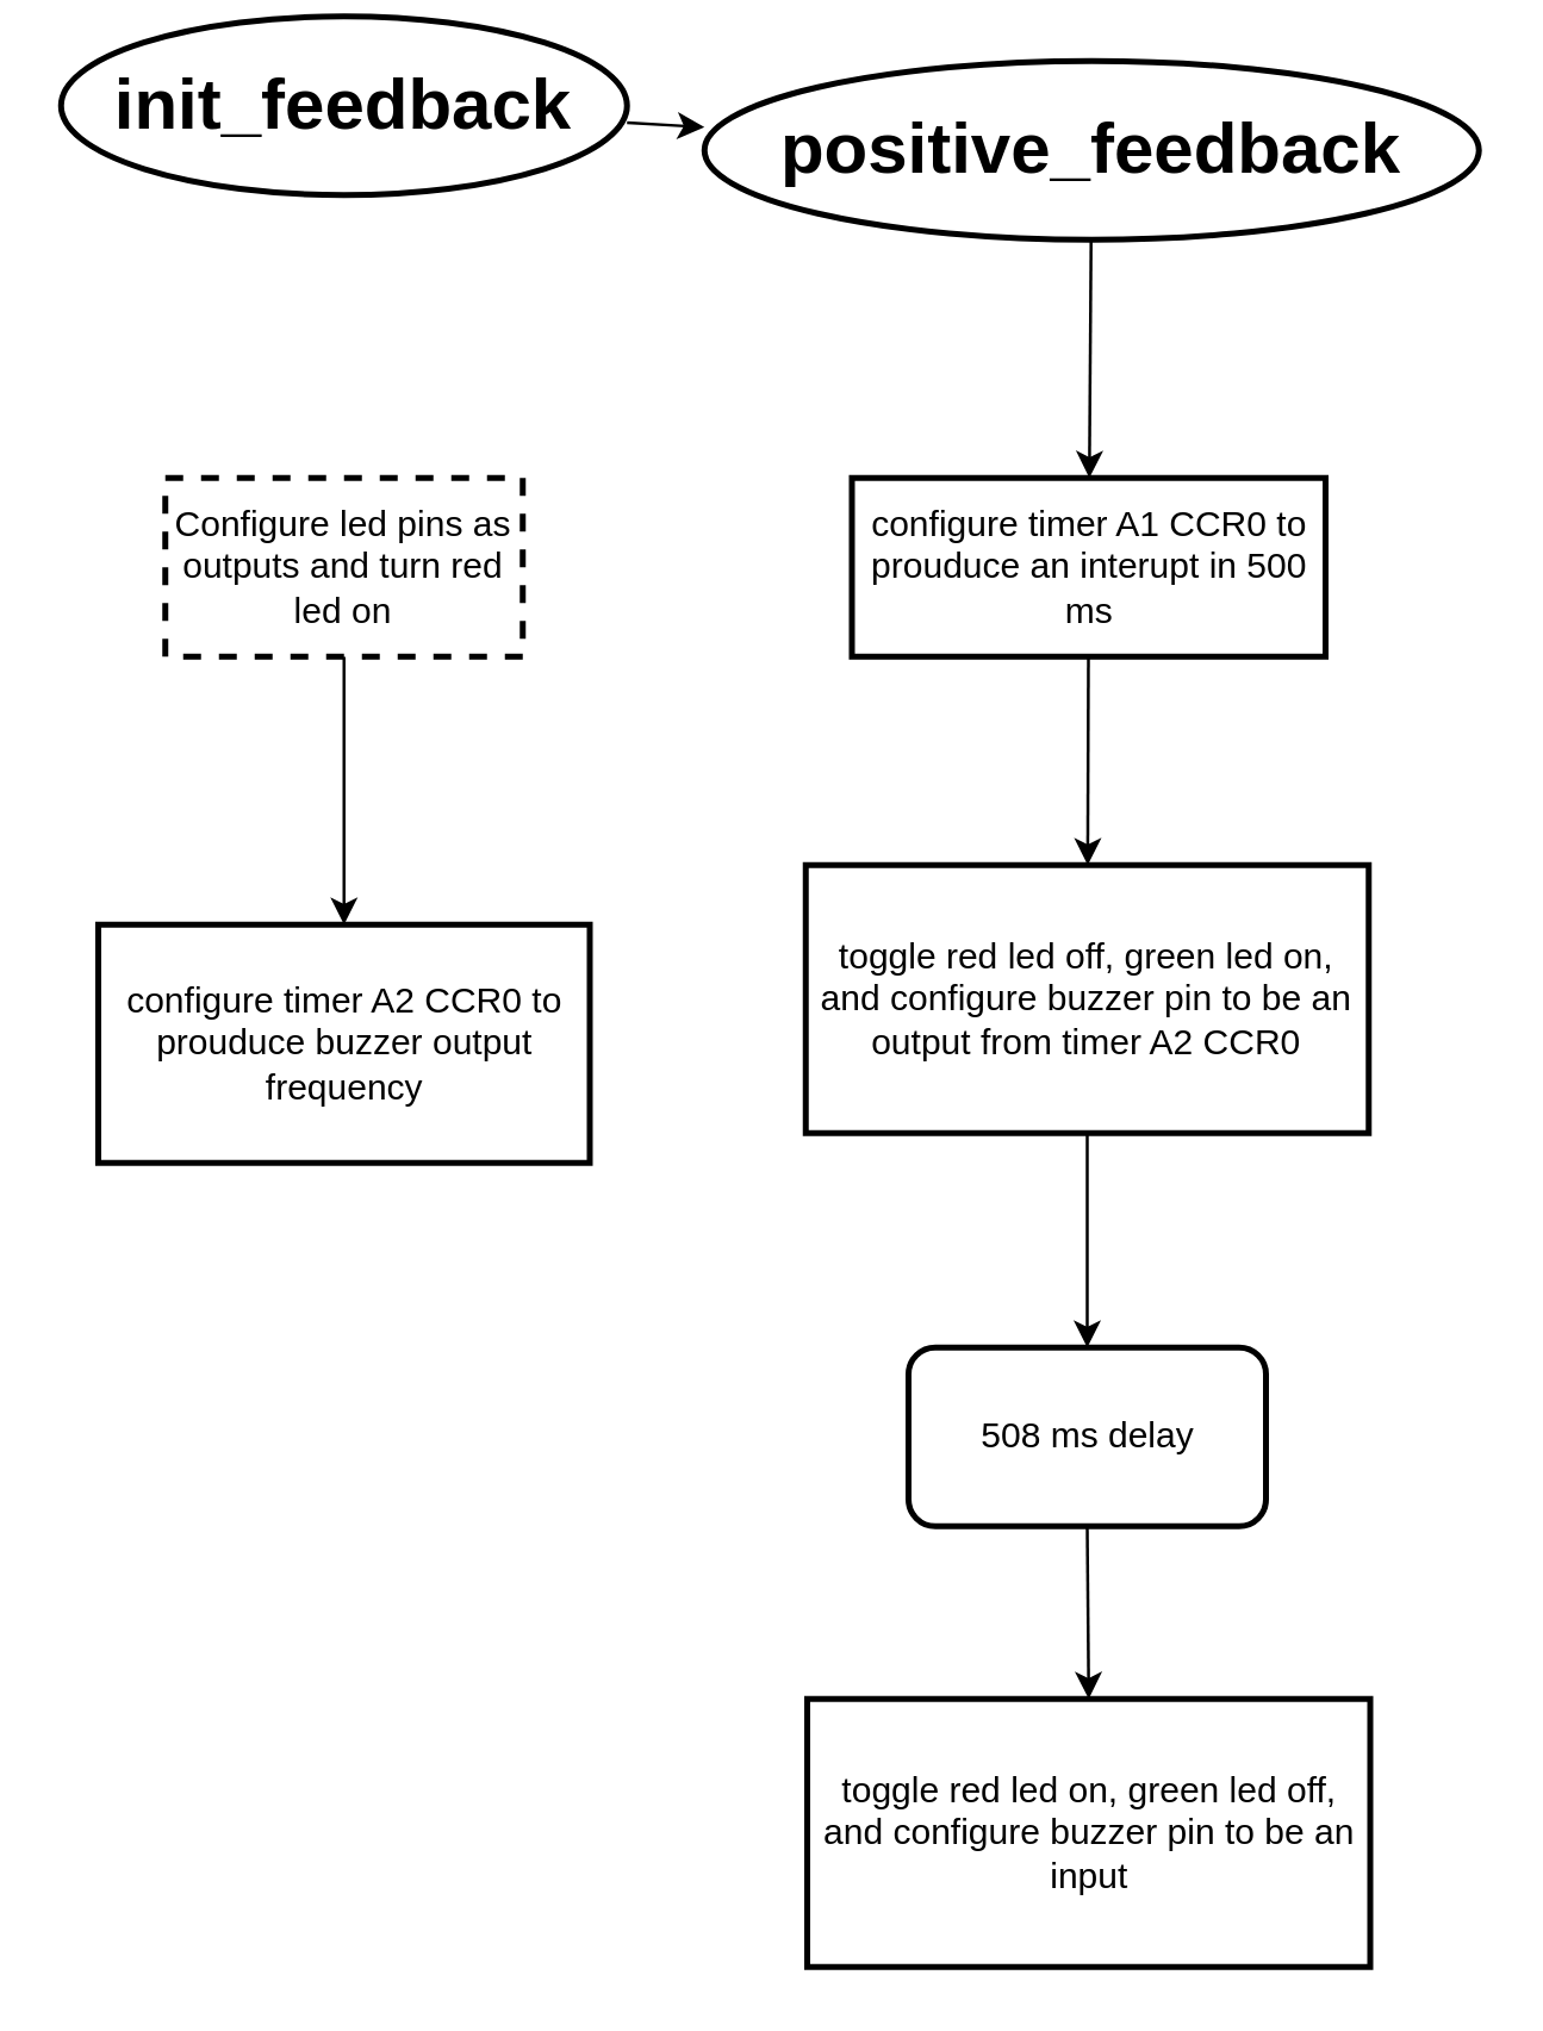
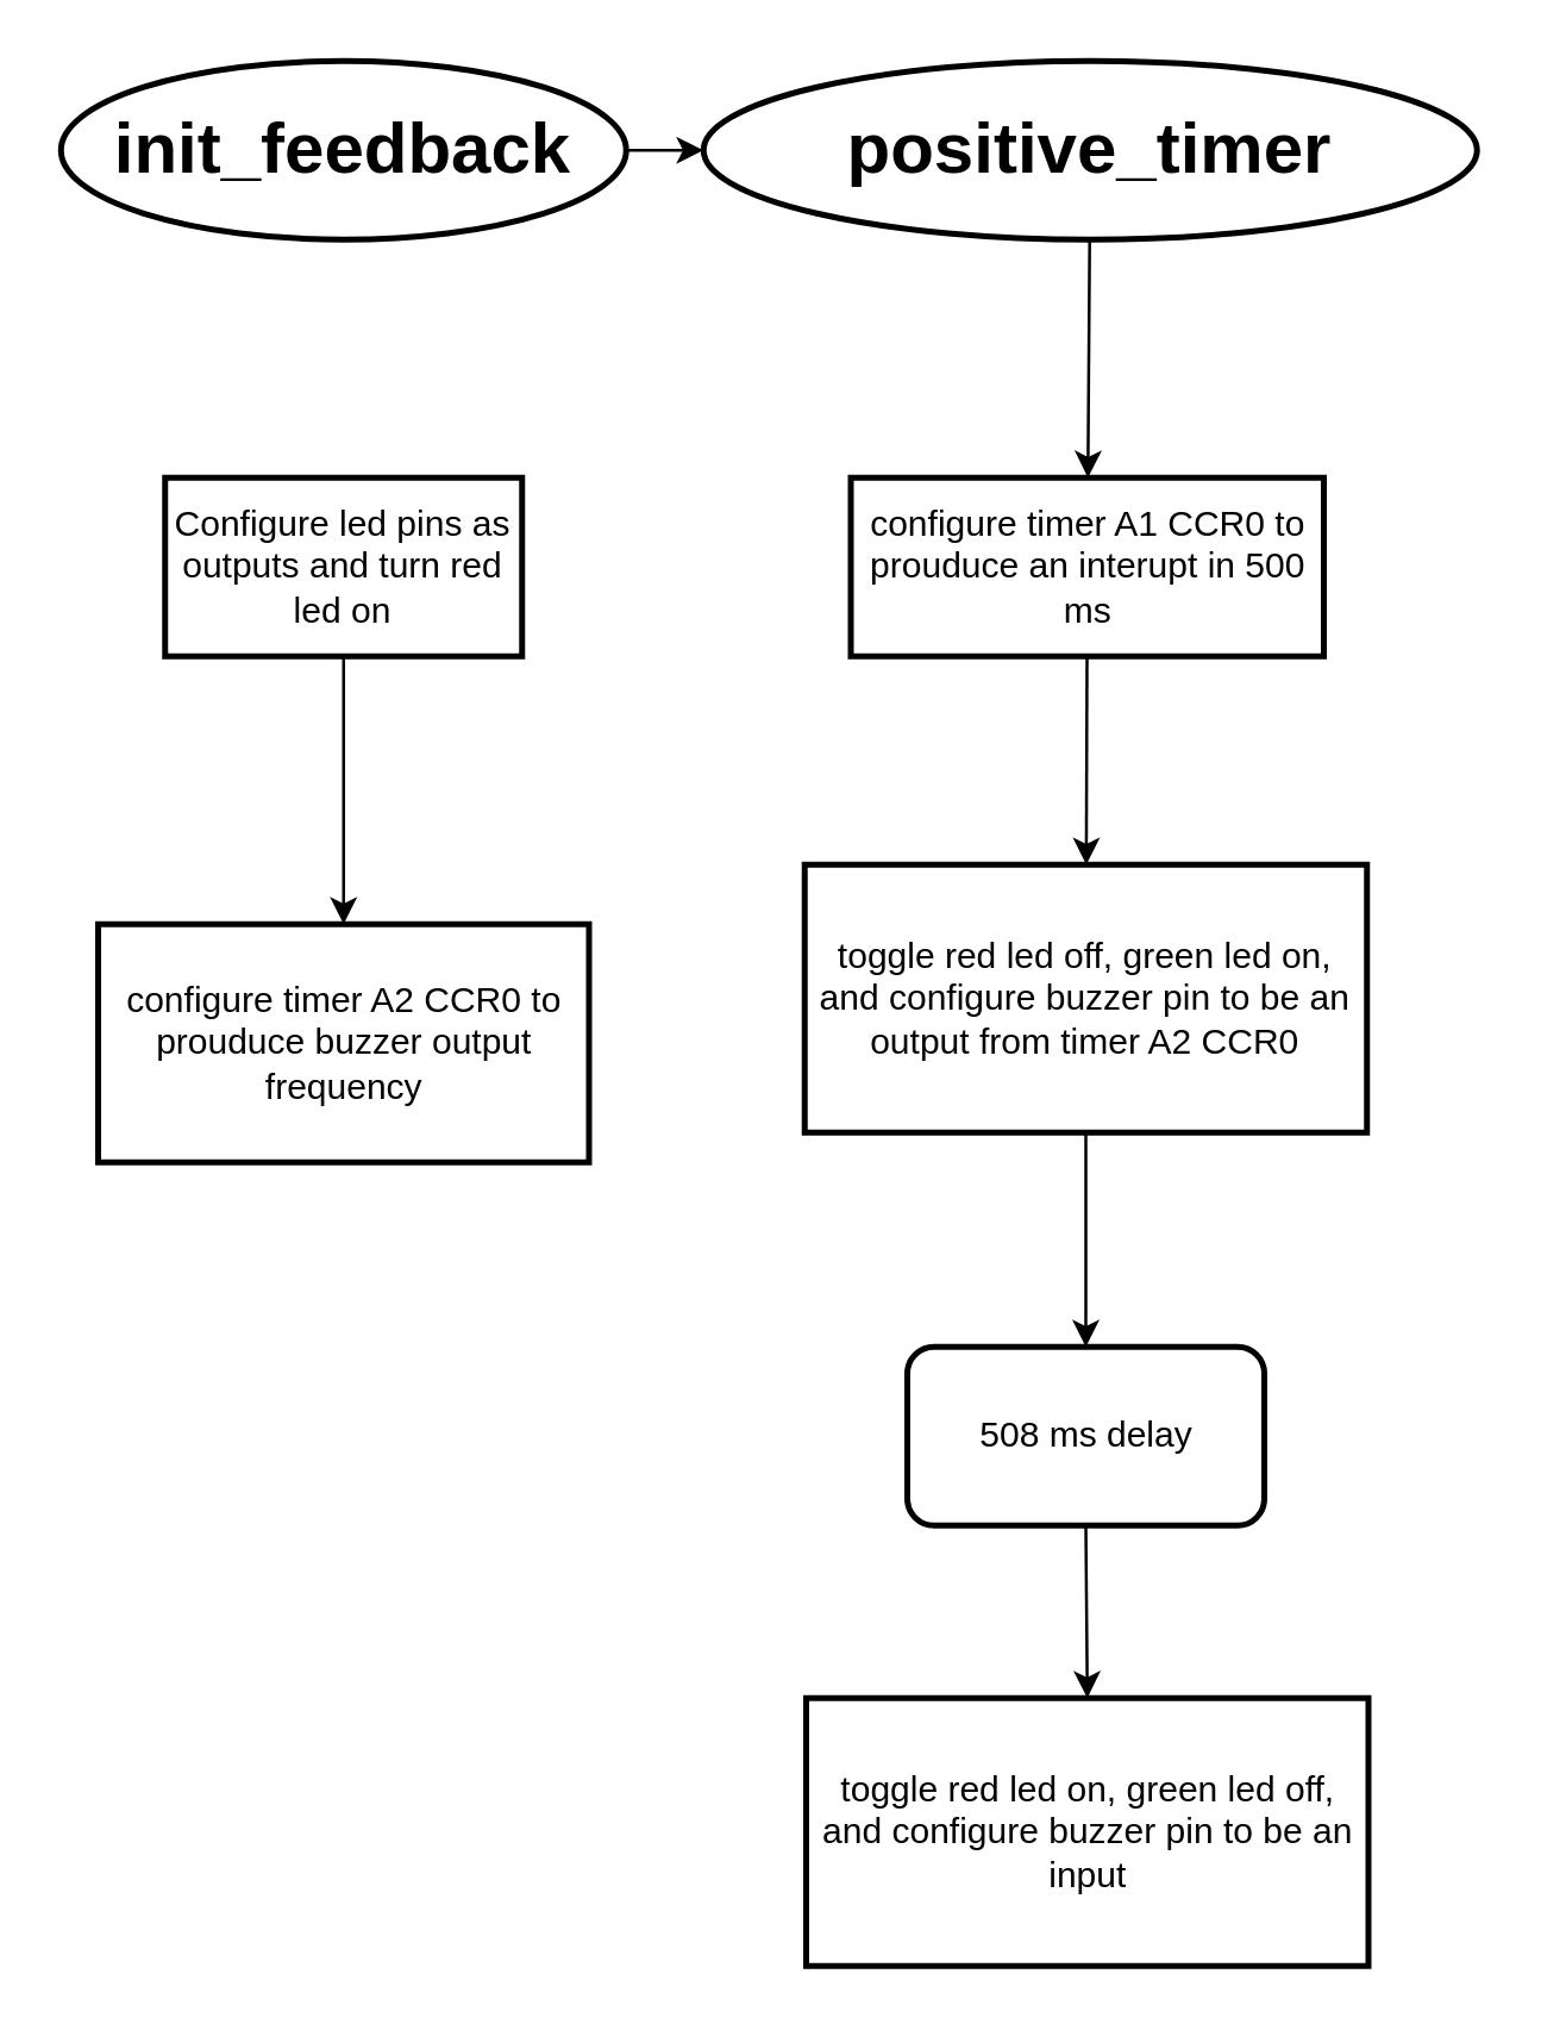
  <mxCell id="0" />
  <mxCell id="1" parent="0" />
  <mxCell id="2" value="" style="edgeStyle=none;html=1;" parent="1" source="3" target="6" edge="1"><mxGeometry relative="1" as="geometry" /></mxCell>
- <mxCell id="3" value="&lt;h1&gt;init_feedback&lt;/h1&gt;" style="strokeWidth=2;html=1;shape=mxgraph.flowchart.start_1;whiteSpace=wrap;" parent="1" vertex="1"><mxGeometry x="20" y="5" width="190" height="60" as="geometry" /></mxCell>
+ <mxCell id="3" value="&lt;h1&gt;init_feedback&lt;/h1&gt;" style="strokeWidth=2;html=1;shape=mxgraph.flowchart.start_1;whiteSpace=wrap;" parent="1" vertex="1"><mxGeometry x="20" y="20" width="190" height="60" as="geometry" /></mxCell>
  <mxCell id="4" value="configure timer A2 CCR0 to prouduce buzzer output frequency" style="rounded=1;whiteSpace=wrap;html=1;arcSize=0;strokeWidth=2;" parent="1" vertex="1"><mxGeometry x="32.5" y="310" width="165" height="80" as="geometry" /></mxCell>
  <mxCell id="5" value="" style="edgeStyle=none;html=1;" parent="1" source="6" target="10" edge="1"><mxGeometry relative="1" as="geometry" /></mxCell>
- <mxCell id="6" value="&lt;h1&gt;positive_feedback&lt;/h1&gt;" style="strokeWidth=2;html=1;shape=mxgraph.flowchart.start_1;whiteSpace=wrap;" parent="1" vertex="1"><mxGeometry x="236" y="20" width="260" height="60" as="geometry" /></mxCell>
+ <mxCell id="6" value="&lt;h1&gt;positive_timer&lt;/h1&gt;" style="strokeWidth=2;html=1;shape=mxgraph.flowchart.start_1;whiteSpace=wrap;" parent="1" vertex="1"><mxGeometry x="236" y="20" width="260" height="60" as="geometry" /></mxCell>
  <mxCell id="7" style="edgeStyle=none;html=1;exitX=0.5;exitY=1;exitDx=0;exitDy=0;entryX=0.5;entryY=0;entryDx=0;entryDy=0;" parent="1" source="8" target="4" edge="1"><mxGeometry relative="1" as="geometry"><mxPoint x="115" y="300" as="targetPoint" /></mxGeometry></mxCell>
- <mxCell id="8" value="Configure led pins as outputs and turn red led on" style="whiteSpace=wrap;html=1;strokeWidth=2;dashed=1;" parent="1" vertex="1"><mxGeometry x="55" y="160" width="120" height="60" as="geometry" /></mxCell>
+ <mxCell id="8" value="Configure led pins as outputs and turn red led on" style="whiteSpace=wrap;html=1;strokeWidth=2;" parent="1" vertex="1"><mxGeometry x="55" y="160" width="120" height="60" as="geometry" /></mxCell>
  <mxCell id="9" value="" style="edgeStyle=none;html=1;" parent="1" source="10" target="12" edge="1"><mxGeometry relative="1" as="geometry" /></mxCell>
  <mxCell id="10" value="configure timer A1 CCR0 to prouduce an interupt in 500 ms" style="whiteSpace=wrap;html=1;strokeWidth=2;" parent="1" vertex="1"><mxGeometry x="285.5" y="160" width="159" height="60" as="geometry" /></mxCell>
  <mxCell id="11" value="" style="edgeStyle=none;html=1;" parent="1" source="12" target="14" edge="1"><mxGeometry relative="1" as="geometry" /></mxCell>
  <mxCell id="12" value="toggle red led off, green led on, and configure buzzer pin to be an output from timer A2 CCR0" style="whiteSpace=wrap;html=1;strokeWidth=2;" parent="1" vertex="1"><mxGeometry x="270" y="290" width="189" height="90" as="geometry" /></mxCell>
  <mxCell id="13" style="edgeStyle=none;html=1;exitX=0.5;exitY=1;exitDx=0;exitDy=0;entryX=0.5;entryY=0;entryDx=0;entryDy=0;" edge="1" parent="1" source="14" target="15"><mxGeometry relative="1" as="geometry" /></mxCell>
  <mxCell id="14" value="508 ms delay" style="rounded=1;whiteSpace=wrap;html=1;strokeWidth=2;" parent="1" vertex="1"><mxGeometry x="304.5" y="452" width="120" height="60" as="geometry" /></mxCell>
  <mxCell id="15" value="toggle red led on, green led off, and configure buzzer pin to be an input" style="whiteSpace=wrap;html=1;strokeWidth=2;" vertex="1" parent="1"><mxGeometry x="270.5" y="570" width="189" height="90" as="geometry" /></mxCell>
